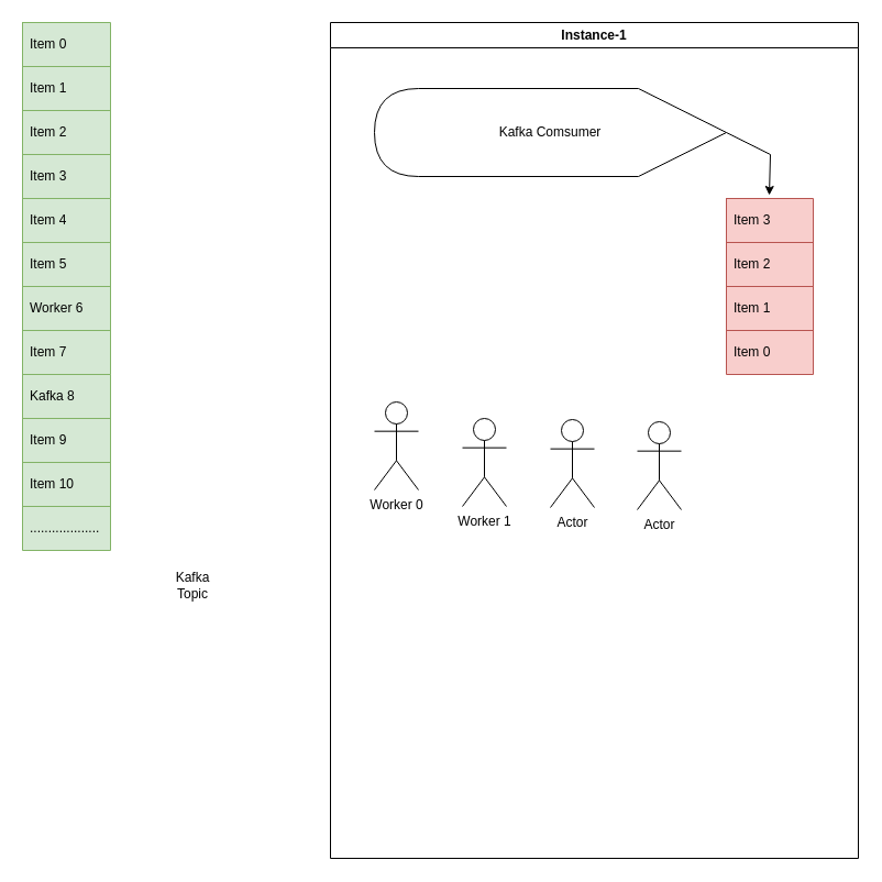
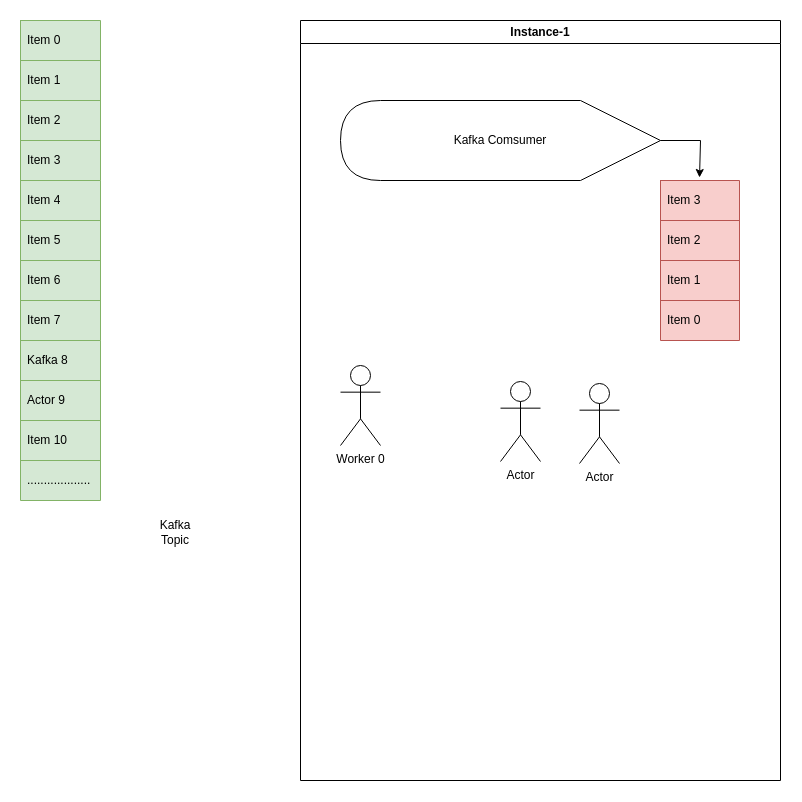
  <mxCell id="0" />
  <mxCell id="1" parent="0" />
  <mxCell id="2" value="" style="shape=table;startSize=0;container=1;collapsible=0;childLayout=tableLayout;fontSize=11;fillColor=#d5e8d4;strokeColor=#82b366;" vertex="1" parent="1"><mxGeometry x="20" y="20" width="80" height="160" as="geometry" /></mxCell>
  <mxCell id="3" value="" style="shape=tableRow;horizontal=0;startSize=0;swimlaneHead=0;swimlaneBody=0;strokeColor=inherit;top=0;left=0;bottom=0;right=0;collapsible=0;dropTarget=0;fillColor=none;points=[[0,0.5],[1,0.5]];portConstraint=eastwest;fontSize=16;" vertex="1" parent="2"><mxGeometry width="80" height="40" as="geometry" /></mxCell>
  <mxCell id="4" value="Item 0" style="shape=partialRectangle;html=1;whiteSpace=wrap;connectable=0;strokeColor=inherit;overflow=hidden;fillColor=none;top=0;left=0;bottom=0;right=0;pointerEvents=1;fontSize=12;align=left;spacingLeft=5;" vertex="1" parent="3"><mxGeometry width="80" height="40" as="geometry"><mxRectangle width="80" height="40" as="alternateBounds" /></mxGeometry></mxCell>
  <mxCell id="5" value="" style="shape=tableRow;horizontal=0;startSize=0;swimlaneHead=0;swimlaneBody=0;strokeColor=inherit;top=0;left=0;bottom=0;right=0;collapsible=0;dropTarget=0;fillColor=none;points=[[0,0.5],[1,0.5]];portConstraint=eastwest;fontSize=16;" vertex="1" parent="2"><mxGeometry y="40" width="80" height="40" as="geometry" /></mxCell>
  <mxCell id="6" value="Item 1" style="shape=partialRectangle;html=1;whiteSpace=wrap;connectable=0;strokeColor=inherit;overflow=hidden;fillColor=none;top=0;left=0;bottom=0;right=0;pointerEvents=1;fontSize=12;align=left;spacingLeft=5;" vertex="1" parent="5"><mxGeometry width="80" height="40" as="geometry"><mxRectangle width="80" height="40" as="alternateBounds" /></mxGeometry></mxCell>
  <mxCell id="7" value="" style="shape=tableRow;horizontal=0;startSize=0;swimlaneHead=0;swimlaneBody=0;strokeColor=inherit;top=0;left=0;bottom=0;right=0;collapsible=0;dropTarget=0;fillColor=none;points=[[0,0.5],[1,0.5]];portConstraint=eastwest;fontSize=16;" vertex="1" parent="2"><mxGeometry y="80" width="80" height="40" as="geometry" /></mxCell>
  <mxCell id="8" value="Item 2" style="shape=partialRectangle;html=1;whiteSpace=wrap;connectable=0;strokeColor=inherit;overflow=hidden;fillColor=none;top=0;left=0;bottom=0;right=0;pointerEvents=1;fontSize=12;align=left;spacingLeft=5;" vertex="1" parent="7"><mxGeometry width="80" height="40" as="geometry"><mxRectangle width="80" height="40" as="alternateBounds" /></mxGeometry></mxCell>
  <mxCell id="9" style="shape=tableRow;horizontal=0;startSize=0;swimlaneHead=0;swimlaneBody=0;strokeColor=inherit;top=0;left=0;bottom=0;right=0;collapsible=0;dropTarget=0;fillColor=none;points=[[0,0.5],[1,0.5]];portConstraint=eastwest;fontSize=16;" vertex="1" parent="2"><mxGeometry y="120" width="80" height="40" as="geometry" /></mxCell>
  <mxCell id="10" value="Item 3" style="shape=partialRectangle;html=1;whiteSpace=wrap;connectable=0;strokeColor=inherit;overflow=hidden;fillColor=none;top=0;left=0;bottom=0;right=0;pointerEvents=1;fontSize=12;align=left;spacingLeft=5;" vertex="1" parent="9"><mxGeometry width="80" height="40" as="geometry"><mxRectangle width="80" height="40" as="alternateBounds" /></mxGeometry></mxCell>
  <mxCell id="11" value="" style="shape=table;startSize=0;container=1;collapsible=0;childLayout=tableLayout;fontSize=11;fillColor=#d5e8d4;strokeColor=#82b366;" vertex="1" parent="1"><mxGeometry x="20" y="180" width="80" height="160" as="geometry" /></mxCell>
  <mxCell id="12" value="" style="shape=tableRow;horizontal=0;startSize=0;swimlaneHead=0;swimlaneBody=0;strokeColor=inherit;top=0;left=0;bottom=0;right=0;collapsible=0;dropTarget=0;fillColor=none;points=[[0,0.5],[1,0.5]];portConstraint=eastwest;fontSize=16;" vertex="1" parent="11"><mxGeometry width="80" height="40" as="geometry" /></mxCell>
  <mxCell id="13" value="Item 4" style="shape=partialRectangle;html=1;whiteSpace=wrap;connectable=0;strokeColor=inherit;overflow=hidden;fillColor=none;top=0;left=0;bottom=0;right=0;pointerEvents=1;fontSize=12;align=left;spacingLeft=5;" vertex="1" parent="12"><mxGeometry width="80" height="40" as="geometry"><mxRectangle width="80" height="40" as="alternateBounds" /></mxGeometry></mxCell>
  <mxCell id="14" value="" style="shape=tableRow;horizontal=0;startSize=0;swimlaneHead=0;swimlaneBody=0;strokeColor=inherit;top=0;left=0;bottom=0;right=0;collapsible=0;dropTarget=0;fillColor=none;points=[[0,0.5],[1,0.5]];portConstraint=eastwest;fontSize=16;" vertex="1" parent="11"><mxGeometry y="40" width="80" height="40" as="geometry" /></mxCell>
  <mxCell id="15" value="Item 5" style="shape=partialRectangle;html=1;whiteSpace=wrap;connectable=0;strokeColor=inherit;overflow=hidden;fillColor=none;top=0;left=0;bottom=0;right=0;pointerEvents=1;fontSize=12;align=left;spacingLeft=5;" vertex="1" parent="14"><mxGeometry width="80" height="40" as="geometry"><mxRectangle width="80" height="40" as="alternateBounds" /></mxGeometry></mxCell>
  <mxCell id="16" value="" style="shape=tableRow;horizontal=0;startSize=0;swimlaneHead=0;swimlaneBody=0;strokeColor=inherit;top=0;left=0;bottom=0;right=0;collapsible=0;dropTarget=0;fillColor=none;points=[[0,0.5],[1,0.5]];portConstraint=eastwest;fontSize=16;" vertex="1" parent="11"><mxGeometry y="80" width="80" height="40" as="geometry" /></mxCell>
- <mxCell id="17" value="Worker 6" style="shape=partialRectangle;html=1;whiteSpace=wrap;connectable=0;strokeColor=inherit;overflow=hidden;fillColor=none;top=0;left=0;bottom=0;right=0;pointerEvents=1;fontSize=12;align=left;spacingLeft=5;" vertex="1" parent="16"><mxGeometry width="80" height="40" as="geometry"><mxRectangle width="80" height="40" as="alternateBounds" /></mxGeometry></mxCell>
+ <mxCell id="17" value="Item 6" style="shape=partialRectangle;html=1;whiteSpace=wrap;connectable=0;strokeColor=inherit;overflow=hidden;fillColor=none;top=0;left=0;bottom=0;right=0;pointerEvents=1;fontSize=12;align=left;spacingLeft=5;" vertex="1" parent="16"><mxGeometry width="80" height="40" as="geometry"><mxRectangle width="80" height="40" as="alternateBounds" /></mxGeometry></mxCell>
  <mxCell id="18" style="shape=tableRow;horizontal=0;startSize=0;swimlaneHead=0;swimlaneBody=0;strokeColor=inherit;top=0;left=0;bottom=0;right=0;collapsible=0;dropTarget=0;fillColor=none;points=[[0,0.5],[1,0.5]];portConstraint=eastwest;fontSize=16;" vertex="1" parent="11"><mxGeometry y="120" width="80" height="40" as="geometry" /></mxCell>
  <mxCell id="19" value="Item 7" style="shape=partialRectangle;html=1;whiteSpace=wrap;connectable=0;strokeColor=inherit;overflow=hidden;fillColor=none;top=0;left=0;bottom=0;right=0;pointerEvents=1;fontSize=12;align=left;spacingLeft=5;" vertex="1" parent="18"><mxGeometry width="80" height="40" as="geometry"><mxRectangle width="80" height="40" as="alternateBounds" /></mxGeometry></mxCell>
  <mxCell id="20" value="Instance-1" style="swimlane;whiteSpace=wrap;html=1;swimlaneFillColor=none;" vertex="1" parent="1"><mxGeometry x="300" y="20" width="480" height="760" as="geometry" /></mxCell>
  <mxCell id="21" value="" style="shape=table;startSize=0;container=1;collapsible=0;childLayout=tableLayout;fontSize=11;fillColor=#f8cecc;strokeColor=#b85450;swimlaneFillColor=#d0a4a4;" vertex="1" parent="20"><mxGeometry x="360" y="160" width="79" height="160" as="geometry" /></mxCell>
  <mxCell id="22" value="" style="shape=tableRow;horizontal=0;startSize=0;swimlaneHead=0;swimlaneBody=0;strokeColor=inherit;top=0;left=0;bottom=0;right=0;collapsible=0;dropTarget=0;fillColor=none;points=[[0,0.5],[1,0.5]];portConstraint=eastwest;fontSize=16;" vertex="1" parent="21"><mxGeometry width="79" height="40" as="geometry" /></mxCell>
  <mxCell id="23" value="Item 3" style="shape=partialRectangle;html=1;whiteSpace=wrap;connectable=0;strokeColor=inherit;overflow=hidden;fillColor=none;top=0;left=0;bottom=0;right=0;pointerEvents=1;fontSize=12;align=left;spacingLeft=5;" vertex="1" parent="22"><mxGeometry width="79" height="40" as="geometry"><mxRectangle width="79" height="40" as="alternateBounds" /></mxGeometry></mxCell>
  <mxCell id="24" value="" style="shape=tableRow;horizontal=0;startSize=0;swimlaneHead=0;swimlaneBody=0;strokeColor=inherit;top=0;left=0;bottom=0;right=0;collapsible=0;dropTarget=0;fillColor=none;points=[[0,0.5],[1,0.5]];portConstraint=eastwest;fontSize=16;" vertex="1" parent="21"><mxGeometry y="40" width="79" height="40" as="geometry" /></mxCell>
  <mxCell id="25" value="Item 2" style="shape=partialRectangle;html=1;whiteSpace=wrap;connectable=0;strokeColor=inherit;overflow=hidden;fillColor=none;top=0;left=0;bottom=0;right=0;pointerEvents=1;fontSize=12;align=left;spacingLeft=5;" vertex="1" parent="24"><mxGeometry width="79" height="40" as="geometry"><mxRectangle width="79" height="40" as="alternateBounds" /></mxGeometry></mxCell>
  <mxCell id="26" value="" style="shape=tableRow;horizontal=0;startSize=0;swimlaneHead=0;swimlaneBody=0;strokeColor=inherit;top=0;left=0;bottom=0;right=0;collapsible=0;dropTarget=0;fillColor=none;points=[[0,0.5],[1,0.5]];portConstraint=eastwest;fontSize=16;" vertex="1" parent="21"><mxGeometry y="80" width="79" height="40" as="geometry" /></mxCell>
  <mxCell id="27" value="Item 1" style="shape=partialRectangle;html=1;whiteSpace=wrap;connectable=0;strokeColor=inherit;overflow=hidden;fillColor=none;top=0;left=0;bottom=0;right=0;pointerEvents=1;fontSize=12;align=left;spacingLeft=5;" vertex="1" parent="26"><mxGeometry width="79" height="40" as="geometry"><mxRectangle width="79" height="40" as="alternateBounds" /></mxGeometry></mxCell>
  <mxCell id="28" style="shape=tableRow;horizontal=0;startSize=0;swimlaneHead=0;swimlaneBody=0;strokeColor=inherit;top=0;left=0;bottom=0;right=0;collapsible=0;dropTarget=0;fillColor=none;points=[[0,0.5],[1,0.5]];portConstraint=eastwest;fontSize=16;" vertex="1" parent="21"><mxGeometry y="120" width="79" height="40" as="geometry" /></mxCell>
  <mxCell id="29" value="Item 0" style="shape=partialRectangle;html=1;whiteSpace=wrap;connectable=0;strokeColor=inherit;overflow=hidden;fillColor=none;top=0;left=0;bottom=0;right=0;pointerEvents=1;fontSize=12;align=left;spacingLeft=5;" vertex="1" parent="28"><mxGeometry width="79" height="40" as="geometry"><mxRectangle width="79" height="40" as="alternateBounds" /></mxGeometry></mxCell>
- <mxCell id="30" value="Kafka Comsumer" style="shape=display;whiteSpace=wrap;html=1;direction=west;" vertex="1" parent="20"><mxGeometry x="40" y="60" width="320" height="80" as="geometry" /></mxCell>
+ <mxCell id="30" value="Kafka Comsumer" style="shape=display;whiteSpace=wrap;html=1;direction=west;" vertex="1" parent="20"><mxGeometry x="40" y="80" width="320" height="80" as="geometry" /></mxCell>
  <mxCell id="31" value="" style="endArrow=none;html=1;rounded=0;exitX=0;exitY=0.5;exitDx=0;exitDy=0;exitPerimeter=0;" edge="1" parent="20" source="30"><mxGeometry width="50" height="50" relative="1" as="geometry"><mxPoint x="374.5" y="120" as="sourcePoint" /><mxPoint x="400" y="120" as="targetPoint" /></mxGeometry></mxCell>
  <mxCell id="32" value="Worker 0" style="shape=umlActor;verticalLabelPosition=bottom;verticalAlign=top;html=1;outlineConnect=0;" vertex="1" parent="20"><mxGeometry x="40" y="345" width="40" height="80" as="geometry" /></mxCell>
- <mxCell id="33" value="Worker 1" style="shape=umlActor;verticalLabelPosition=bottom;verticalAlign=top;html=1;outlineConnect=0;" vertex="1" parent="20"><mxGeometry x="120" y="360" width="40" height="80" as="geometry" /></mxCell>
  <mxCell id="34" value="" style="shape=table;startSize=0;container=1;collapsible=0;childLayout=tableLayout;fontSize=11;fillColor=#d5e8d4;strokeColor=#82b366;" vertex="1" parent="1"><mxGeometry x="20" y="340" width="80" height="160" as="geometry" /></mxCell>
  <mxCell id="35" value="" style="shape=tableRow;horizontal=0;startSize=0;swimlaneHead=0;swimlaneBody=0;strokeColor=inherit;top=0;left=0;bottom=0;right=0;collapsible=0;dropTarget=0;fillColor=none;points=[[0,0.5],[1,0.5]];portConstraint=eastwest;fontSize=16;" vertex="1" parent="34"><mxGeometry width="80" height="40" as="geometry" /></mxCell>
  <mxCell id="36" value="Kafka 8" style="shape=partialRectangle;html=1;whiteSpace=wrap;connectable=0;strokeColor=inherit;overflow=hidden;fillColor=none;top=0;left=0;bottom=0;right=0;pointerEvents=1;fontSize=12;align=left;spacingLeft=5;" vertex="1" parent="35"><mxGeometry width="80" height="40" as="geometry"><mxRectangle width="80" height="40" as="alternateBounds" /></mxGeometry></mxCell>
  <mxCell id="37" value="" style="shape=tableRow;horizontal=0;startSize=0;swimlaneHead=0;swimlaneBody=0;strokeColor=inherit;top=0;left=0;bottom=0;right=0;collapsible=0;dropTarget=0;fillColor=none;points=[[0,0.5],[1,0.5]];portConstraint=eastwest;fontSize=16;" vertex="1" parent="34"><mxGeometry y="40" width="80" height="40" as="geometry" /></mxCell>
- <mxCell id="38" value="Item 9" style="shape=partialRectangle;html=1;whiteSpace=wrap;connectable=0;strokeColor=inherit;overflow=hidden;fillColor=none;top=0;left=0;bottom=0;right=0;pointerEvents=1;fontSize=12;align=left;spacingLeft=5;" vertex="1" parent="37"><mxGeometry width="80" height="40" as="geometry"><mxRectangle width="80" height="40" as="alternateBounds" /></mxGeometry></mxCell>
+ <mxCell id="38" value="Actor 9" style="shape=partialRectangle;html=1;whiteSpace=wrap;connectable=0;strokeColor=inherit;overflow=hidden;fillColor=none;top=0;left=0;bottom=0;right=0;pointerEvents=1;fontSize=12;align=left;spacingLeft=5;" vertex="1" parent="37"><mxGeometry width="80" height="40" as="geometry"><mxRectangle width="80" height="40" as="alternateBounds" /></mxGeometry></mxCell>
  <mxCell id="39" value="" style="shape=tableRow;horizontal=0;startSize=0;swimlaneHead=0;swimlaneBody=0;strokeColor=inherit;top=0;left=0;bottom=0;right=0;collapsible=0;dropTarget=0;fillColor=none;points=[[0,0.5],[1,0.5]];portConstraint=eastwest;fontSize=16;" vertex="1" parent="34"><mxGeometry y="80" width="80" height="40" as="geometry" /></mxCell>
  <mxCell id="40" value="Item 10" style="shape=partialRectangle;html=1;whiteSpace=wrap;connectable=0;strokeColor=inherit;overflow=hidden;fillColor=none;top=0;left=0;bottom=0;right=0;pointerEvents=1;fontSize=12;align=left;spacingLeft=5;" vertex="1" parent="39"><mxGeometry width="80" height="40" as="geometry"><mxRectangle width="80" height="40" as="alternateBounds" /></mxGeometry></mxCell>
  <mxCell id="41" style="shape=tableRow;horizontal=0;startSize=0;swimlaneHead=0;swimlaneBody=0;strokeColor=inherit;top=0;left=0;bottom=0;right=0;collapsible=0;dropTarget=0;fillColor=none;points=[[0,0.5],[1,0.5]];portConstraint=eastwest;fontSize=16;" vertex="1" parent="34"><mxGeometry y="120" width="80" height="40" as="geometry" /></mxCell>
  <mxCell id="42" value="..................." style="shape=partialRectangle;html=1;whiteSpace=wrap;connectable=0;strokeColor=inherit;overflow=hidden;fillColor=none;top=0;left=0;bottom=0;right=0;pointerEvents=1;fontSize=12;align=left;spacingLeft=5;" vertex="1" parent="41"><mxGeometry width="80" height="40" as="geometry"><mxRectangle width="80" height="40" as="alternateBounds" /></mxGeometry></mxCell>
  <mxCell id="43" value="Kafka Topic" style="text;html=1;align=center;verticalAlign=middle;whiteSpace=wrap;rounded=0;" vertex="1" parent="1"><mxGeometry x="145" y="517" width="60" height="30" as="geometry" /></mxCell>
  <mxCell id="44" value="" style="endArrow=classic;html=1;rounded=0;entryX=0.494;entryY=-0.075;entryDx=0;entryDy=0;entryPerimeter=0;" edge="1" parent="1" target="22"><mxGeometry width="50" height="50" relative="1" as="geometry"><mxPoint x="700" y="140" as="sourcePoint" /><mxPoint x="430" y="320" as="targetPoint" /></mxGeometry></mxCell>
  <mxCell id="45" value="Actor" style="shape=umlActor;verticalLabelPosition=bottom;verticalAlign=top;html=1;outlineConnect=0;" vertex="1" parent="1"><mxGeometry x="500" y="381" width="40" height="80" as="geometry" /></mxCell>
  <mxCell id="46" value="Actor" style="shape=umlActor;verticalLabelPosition=bottom;verticalAlign=top;html=1;outlineConnect=0;" vertex="1" parent="1"><mxGeometry x="579" y="383" width="40" height="80" as="geometry" /></mxCell>
